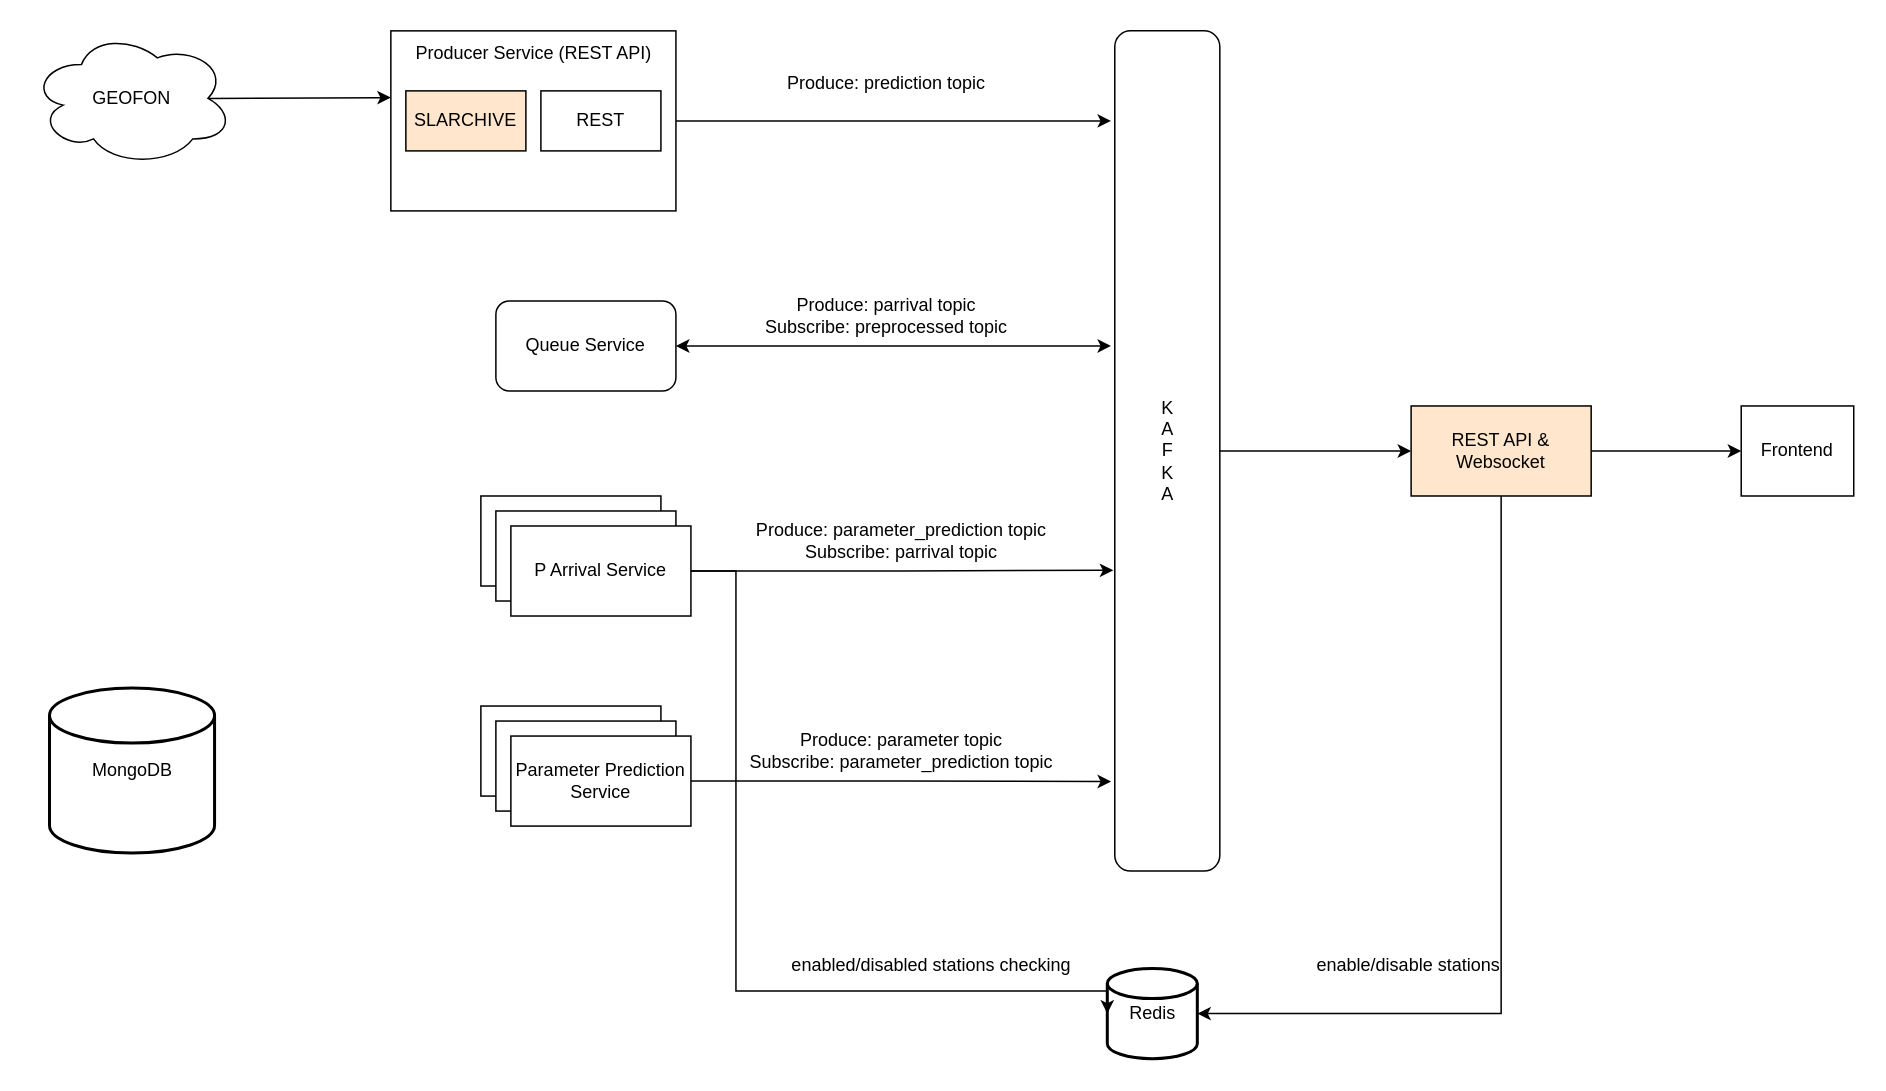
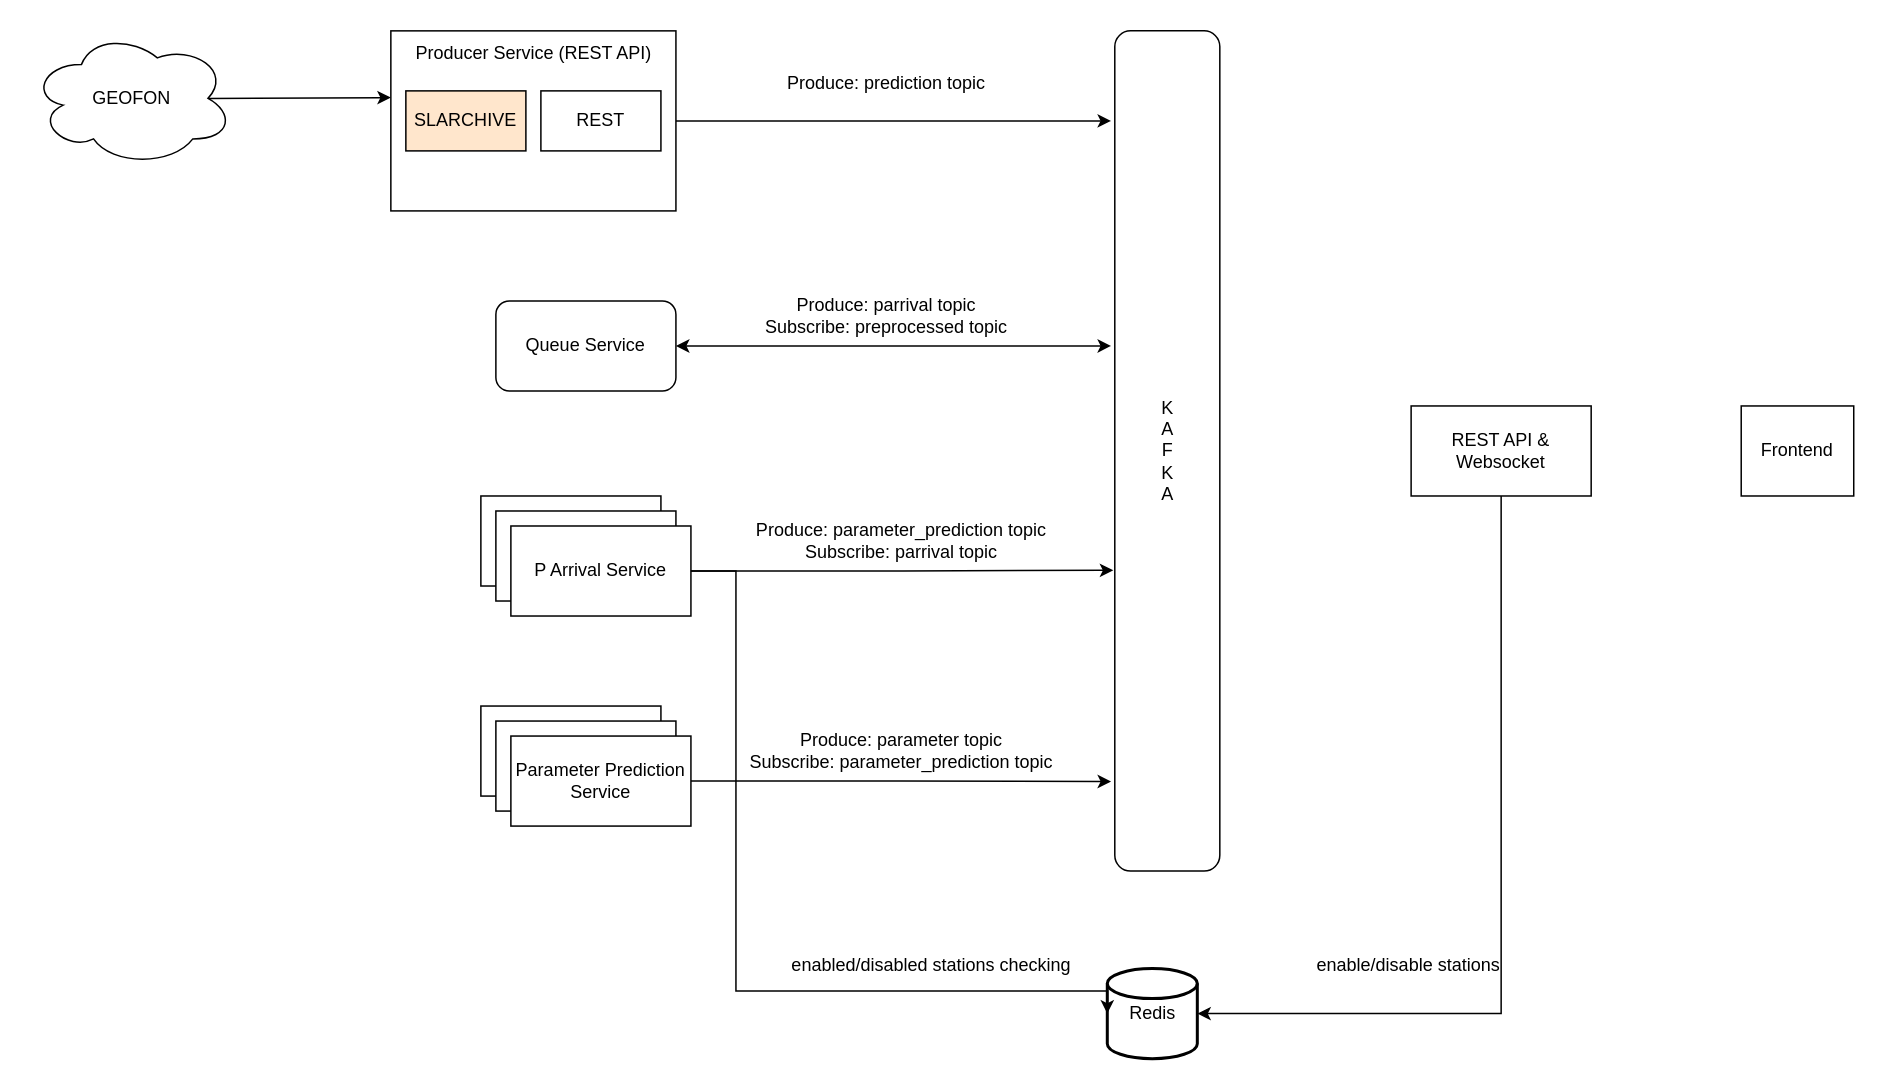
  <mxCell id="0" />
  <mxCell id="1" parent="0" />
  <mxCell id="2" style="edgeStyle=orthogonalEdgeStyle;rounded=0;orthogonalLoop=1;jettySize=auto;html=1;exitX=0.875;exitY=0.5;exitDx=0;exitDy=0;exitPerimeter=0;" edge="1" parent="1" source="3"><mxGeometry relative="1" as="geometry"><mxPoint x="260" y="64.5" as="targetPoint" /></mxGeometry></mxCell>
  <mxCell id="3" value="GEOFON" style="ellipse;shape=cloud;whiteSpace=wrap;html=1;" vertex="1" parent="1"><mxGeometry x="20" y="20" width="135" height="90" as="geometry" /></mxCell>
- <mxCell id="4" style="edgeStyle=orthogonalEdgeStyle;rounded=0;orthogonalLoop=1;jettySize=auto;html=1;exitX=1;exitY=0.5;exitDx=0;exitDy=0;entryX=0;entryY=0.5;entryDx=0;entryDy=0;" edge="1" parent="1" source="5" target="25"><mxGeometry relative="1" as="geometry" /></mxCell>
  <mxCell id="5" value="K&lt;br&gt;A&lt;br&gt;F&lt;br&gt;K&lt;br&gt;A" style="rounded=1;whiteSpace=wrap;html=1;" vertex="1" parent="1"><mxGeometry x="742.5" y="20" width="70" height="560" as="geometry" /></mxCell>
  <mxCell id="6" value="" style="group" vertex="1" connectable="0" parent="1"><mxGeometry x="260" y="20" width="190" height="120" as="geometry" /></mxCell>
  <mxCell id="7" style="edgeStyle=orthogonalEdgeStyle;rounded=0;orthogonalLoop=1;jettySize=auto;html=1;exitX=1;exitY=0.5;exitDx=0;exitDy=0;" edge="1" parent="6" source="8"><mxGeometry relative="1" as="geometry"><mxPoint x="480" y="60" as="targetPoint" /></mxGeometry></mxCell>
  <mxCell id="8" value="" style="rounded=0;whiteSpace=wrap;html=1;" vertex="1" parent="6"><mxGeometry width="190" height="120" as="geometry" /></mxCell>
  <mxCell id="9" value="SLARCHIVE" style="rounded=0;whiteSpace=wrap;html=1;fillColor=#ffe6cc;" vertex="1" parent="6"><mxGeometry x="10" y="40" width="80" height="40" as="geometry" /></mxCell>
  <mxCell id="10" value="REST" style="rounded=0;whiteSpace=wrap;html=1;" vertex="1" parent="6"><mxGeometry x="100" y="40" width="80" height="40" as="geometry" /></mxCell>
  <mxCell id="11" value="Producer Service (REST API)" style="text;html=1;align=center;verticalAlign=middle;resizable=0;points=[];autosize=1;strokeColor=none;fillColor=none;" vertex="1" parent="6"><mxGeometry x="5" width="180" height="30" as="geometry" /></mxCell>
  <mxCell id="12" value="Queue Service" style="whiteSpace=wrap;html=1;rounded=1;" vertex="1" parent="1"><mxGeometry x="330" y="200" width="120" height="60" as="geometry" /></mxCell>
  <mxCell id="13" style="edgeStyle=orthogonalEdgeStyle;rounded=0;orthogonalLoop=1;jettySize=auto;html=1;startArrow=classic;startFill=1;" edge="1" parent="1" source="12"><mxGeometry relative="1" as="geometry"><mxPoint x="740" y="230" as="targetPoint" /></mxGeometry></mxCell>
  <mxCell id="14" value="" style="group" vertex="1" connectable="0" parent="1"><mxGeometry x="320" y="330" width="140" height="80" as="geometry" /></mxCell>
  <mxCell id="15" value="P Arrival Service" style="rounded=0;whiteSpace=wrap;html=1;" vertex="1" parent="14"><mxGeometry width="120" height="60" as="geometry" /></mxCell>
  <mxCell id="16" value="P Arrival Service" style="rounded=0;whiteSpace=wrap;html=1;" vertex="1" parent="14"><mxGeometry x="10" y="10" width="120" height="60" as="geometry" /></mxCell>
  <mxCell id="17" value="P Arrival Service" style="rounded=0;whiteSpace=wrap;html=1;" vertex="1" parent="14"><mxGeometry x="20" y="20" width="120" height="60" as="geometry" /></mxCell>
  <mxCell id="18" value="" style="group" vertex="1" connectable="0" parent="1"><mxGeometry x="320" y="470" width="140" height="80" as="geometry" /></mxCell>
  <mxCell id="19" value="" style="rounded=0;whiteSpace=wrap;html=1;" vertex="1" parent="18"><mxGeometry width="120" height="60" as="geometry" /></mxCell>
  <mxCell id="20" value="" style="rounded=0;whiteSpace=wrap;html=1;" vertex="1" parent="18"><mxGeometry x="10" y="10" width="120" height="60" as="geometry" /></mxCell>
  <mxCell id="21" style="edgeStyle=orthogonalEdgeStyle;rounded=0;orthogonalLoop=1;jettySize=auto;html=1;exitX=1;exitY=0.5;exitDx=0;exitDy=0;" edge="1" parent="18" source="22"><mxGeometry relative="1" as="geometry"><mxPoint x="420" y="50.294" as="targetPoint" /></mxGeometry></mxCell>
  <mxCell id="22" value="Parameter Prediction Service" style="rounded=0;whiteSpace=wrap;html=1;" vertex="1" parent="18"><mxGeometry x="20" y="20" width="120" height="60" as="geometry" /></mxCell>
  <mxCell id="23" style="edgeStyle=orthogonalEdgeStyle;rounded=0;orthogonalLoop=1;jettySize=auto;html=1;exitX=1;exitY=0.5;exitDx=0;exitDy=0;entryX=-0.014;entryY=0.642;entryDx=0;entryDy=0;entryPerimeter=0;" edge="1" parent="1" source="17" target="5"><mxGeometry relative="1" as="geometry" /></mxCell>
- <mxCell id="24" style="edgeStyle=orthogonalEdgeStyle;rounded=0;orthogonalLoop=1;jettySize=auto;html=1;exitX=1;exitY=0.5;exitDx=0;exitDy=0;entryX=0;entryY=0.5;entryDx=0;entryDy=0;" edge="1" parent="1" source="25" target="26"><mxGeometry relative="1" as="geometry" /></mxCell>
- <mxCell id="25" value="REST API &amp;amp; Websocket" style="rounded=0;whiteSpace=wrap;html=1;fillColor=#ffe6cc;" vertex="1" parent="1"><mxGeometry x="940" y="270" width="120" height="60" as="geometry" /></mxCell>
+ <mxCell id="25" value="REST API &amp;amp; Websocket" style="rounded=0;whiteSpace=wrap;html=1;" vertex="1" parent="1"><mxGeometry x="940" y="270" width="120" height="60" as="geometry" /></mxCell>
  <mxCell id="26" value="Frontend" style="rounded=0;whiteSpace=wrap;html=1;" vertex="1" parent="1"><mxGeometry x="1160" y="270" width="75" height="60" as="geometry" /></mxCell>
  <mxCell id="27" value="Produce: prediction topic" style="text;html=1;align=center;verticalAlign=middle;resizable=0;points=[];autosize=1;strokeColor=none;fillColor=none;" vertex="1" parent="1"><mxGeometry x="500" y="40" width="180" height="30" as="geometry" /></mxCell>
  <mxCell id="28" value="Produce: parrival topic&lt;br&gt;Subscribe: preprocessed topic" style="text;html=1;align=center;verticalAlign=middle;resizable=0;points=[];autosize=1;strokeColor=none;fillColor=none;" vertex="1" parent="1"><mxGeometry x="500" y="190" width="180" height="40" as="geometry" /></mxCell>
  <mxCell id="29" value="Produce: parameter_prediction topic&lt;br&gt;Subscribe: parrival topic" style="text;html=1;align=center;verticalAlign=middle;resizable=0;points=[];autosize=1;strokeColor=none;fillColor=none;" vertex="1" parent="1"><mxGeometry x="490" y="340" width="220" height="40" as="geometry" /></mxCell>
  <mxCell id="30" value="Produce: parameter topic&lt;br&gt;Subscribe: parameter_prediction topic" style="text;html=1;align=center;verticalAlign=middle;resizable=0;points=[];autosize=1;strokeColor=none;fillColor=none;" vertex="1" parent="1"><mxGeometry x="485" y="480" width="230" height="40" as="geometry" /></mxCell>
  <mxCell id="31" value="Redis" style="strokeWidth=2;html=1;shape=mxgraph.flowchart.database;whiteSpace=wrap;" vertex="1" parent="1"><mxGeometry x="737.5" y="645" width="60" height="60" as="geometry" /></mxCell>
  <mxCell id="32" style="edgeStyle=orthogonalEdgeStyle;rounded=0;orthogonalLoop=1;jettySize=auto;html=1;exitX=0.5;exitY=1;exitDx=0;exitDy=0;entryX=1;entryY=0.5;entryDx=0;entryDy=0;entryPerimeter=0;" edge="1" parent="1" source="25" target="31"><mxGeometry relative="1" as="geometry" /></mxCell>
  <mxCell id="33" style="edgeStyle=orthogonalEdgeStyle;rounded=0;orthogonalLoop=1;jettySize=auto;html=1;exitX=1;exitY=0.5;exitDx=0;exitDy=0;entryX=0;entryY=0.5;entryDx=0;entryDy=0;entryPerimeter=0;" edge="1" parent="1" source="17" target="31"><mxGeometry relative="1" as="geometry"><mxPoint x="720" y="640" as="targetPoint" /><Array as="points"><mxPoint x="490" y="380" /><mxPoint x="490" y="660" /></Array></mxGeometry></mxCell>
  <mxCell id="34" value="enabled/disabled stations checking" style="text;html=1;align=center;verticalAlign=middle;resizable=0;points=[];autosize=1;strokeColor=none;fillColor=none;" vertex="1" parent="1"><mxGeometry x="515" y="628" width="210" height="30" as="geometry" /></mxCell>
  <mxCell id="35" value="enable/disable stations" style="text;html=1;align=center;verticalAlign=middle;resizable=0;points=[];autosize=1;strokeColor=none;fillColor=none;" vertex="1" parent="1"><mxGeometry x="862.5" y="628" width="150" height="30" as="geometry" /></mxCell>
- <mxCell id="36" value="MongoDB" style="strokeWidth=2;html=1;shape=mxgraph.flowchart.database;whiteSpace=wrap;" vertex="1" parent="1"><mxGeometry x="32.5" y="458" width="110" height="110" as="geometry" /></mxCell>
